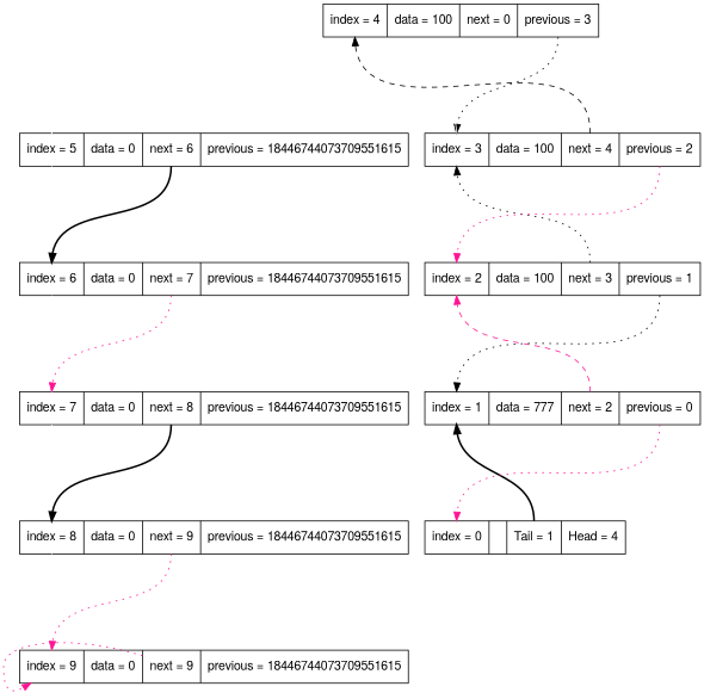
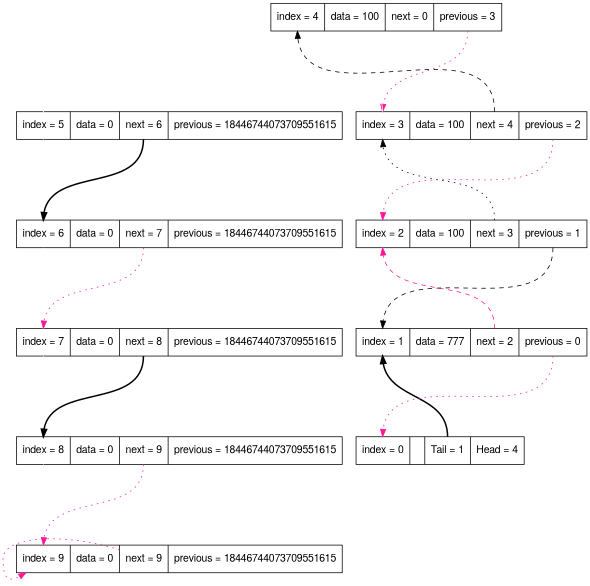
  digraph {
    fontname="Helvetica,Arial,sans-serif"
    rankdir=TB
    ranksep=1.5
    node [fontname="Helvetica,Arial,sans-serif" shape=record]
    edge [color=white headport=f0 tailport=f0 weight=10]
    n1 [label="<f0> index = 5| <f1> data = 0| <f2> next = 6| <f3> previous = 18446744073709551615"]
    n2 [label="<f0> index = 6| <f1> data = 0| <f2> next = 7| <f3> previous = 18446744073709551615"]
    n3 [label="<f0> index = 0| <f1> | <f2> Tail = 1| <f3> Head = 4"]
    n4 [label="<f0> index = 1| <f1> data = 777| <f2> next = 2| <f3> previous = 0"]
    n5 [label="<f0> index = 2| <f1> data = 100| <f2> next = 3| <f3> previous = 1"]
    n6 [label="<f0> index = 4| <f1> data = 100| <f2> next = 0| <f3> previous = 3"]
    n7 [label="<f0> index = 3| <f1> data = 100| <f2> next = 4| <f3> previous = 2"]
    n8 [label="<f0> index = 7| <f1> data = 0| <f2> next = 8| <f3> previous = 18446744073709551615"]
    n9 [label="<f0> index = 8| <f1> data = 0| <f2> next = 9| <f3> previous = 18446744073709551615"]
    n10 [label="<f0> index = 9| <f1> data = 0| <f2> next = 9| <f3> previous = 18446744073709551615"]
    n1 -> n2 [weight=100]
    n1 -> n2 [color=black style=bold tailport=f2]
    n2 -> n8 [weight=100]
    n2 -> n8 [color=deeppink style=dotted tailport=f2]
    n3 -> n4 [weight=100]
    n3 -> n4 [color=black style=bold tailport=f2]
    n4 -> n3 [color=deeppink style=dotted tailport=f3]
    n4 -> n5 [weight=100]
    n4 -> n5 [color=deeppink style=dashed tailport=f2]
-   n5 -> n4 [color=black style=dotted tailport=f3]
+   n5 -> n4 [color=black style=dashed tailport=f3]
    n5 -> n7 [weight=100]
    n5 -> n7 [color=black style=dotted tailport=f2]
    n6 -> n1 [weight=100]
-   n6 -> n7 [color=black style=dotted tailport=f3]
+   n6 -> n7 [color=deeppink style=dotted tailport=f3]
    n7 -> n5 [color=deeppink style=dotted tailport=f3]
    n7 -> n6 [weight=100]
    n7 -> n6 [color=black style=dashed tailport=f2]
    n8 -> n9 [weight=100]
    n8 -> n9 [color=black style=bold tailport=f2]
    n9 -> n10 [weight=100]
    n9 -> n10 [color=deeppink style=dotted tailport=f2]
    n10 -> n10 [color=deeppink style=dotted tailport=f2]
  }
